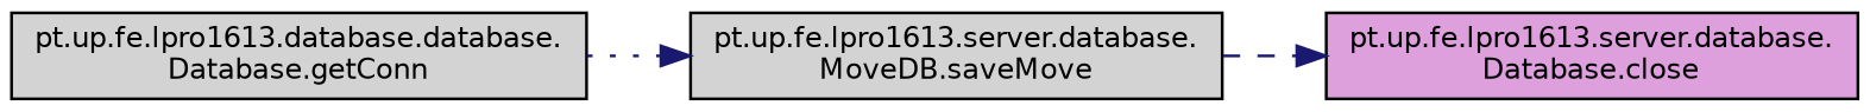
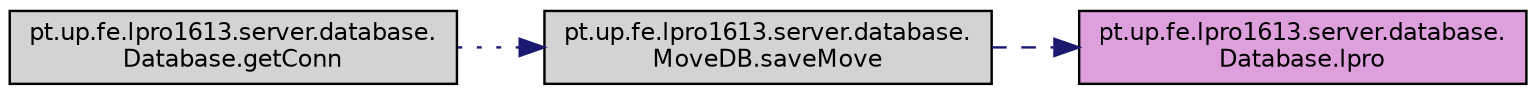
  digraph {
    rankdir=LR
    node [color=black fillcolor=lightgrey fontname=Helvetica fontsize=10 shape=record style=filled]
    edge [color=midnightblue fontname=Helvetica fontsize=10 labelfontname=Helvetica labelfontsize=10]
    n1 [fontcolor=black height=0.2 label="pt.up.fe.lpro1613.server.database.\lMoveDB.saveMove" width=0.4]
-   n2 [fillcolor=plum height=0.2 label="pt.up.fe.lpro1613.server.database.\lDatabase.close" width=0.4]
-   n3 [height=0.2 label="pt.up.fe.lpro1613.database.database.\lDatabase.getConn" width=0.4]
+   n2 [fillcolor=plum height=0.2 label="pt.up.fe.lpro1613.server.database.\lDatabase.lpro" width=0.4]
+   n3 [height=0.2 label="pt.up.fe.lpro1613.server.database.\lDatabase.getConn" width=0.4]
    n1 -> n2 [style=dashed]
    n3 -> n1 [style=dotted]
  }
